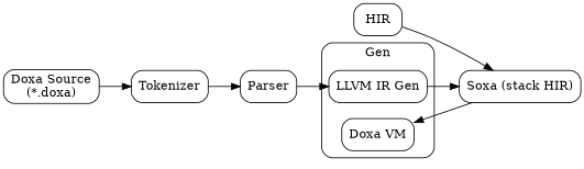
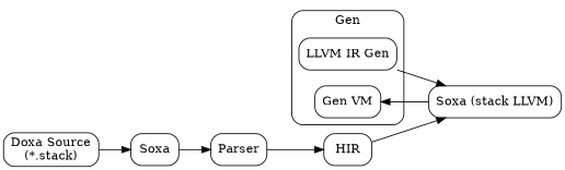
  digraph {
    rankdir=LR
    node [shape=box style=rounded]
    n1 [label="LLVM IR Gen"]
-   n2 [label="Doxa VM"]
-   n3 [label="Soxa (stack HIR)"]
-   n4 [label="Doxa Source\n(*.doxa)"]
-   n5 [label=Tokenizer]
+   n2 [label="Gen VM"]
+   n3 [label="Soxa (stack LLVM)"]
+   n4 [label="Doxa Source\n(*.stack)"]
+   n5 [label=Soxa]
    n6 [label=Parser]
    n7 [label=HIR]
    subgraph cluster_1 {
      label=Gen
      style=rounded
      n1
      n2
    }
    n1 -> n3
    n3 -> n2
    n4 -> n5
    n5 -> n6
-   n6 -> n1
+   n6 -> n7
    n7 -> n3
  }
